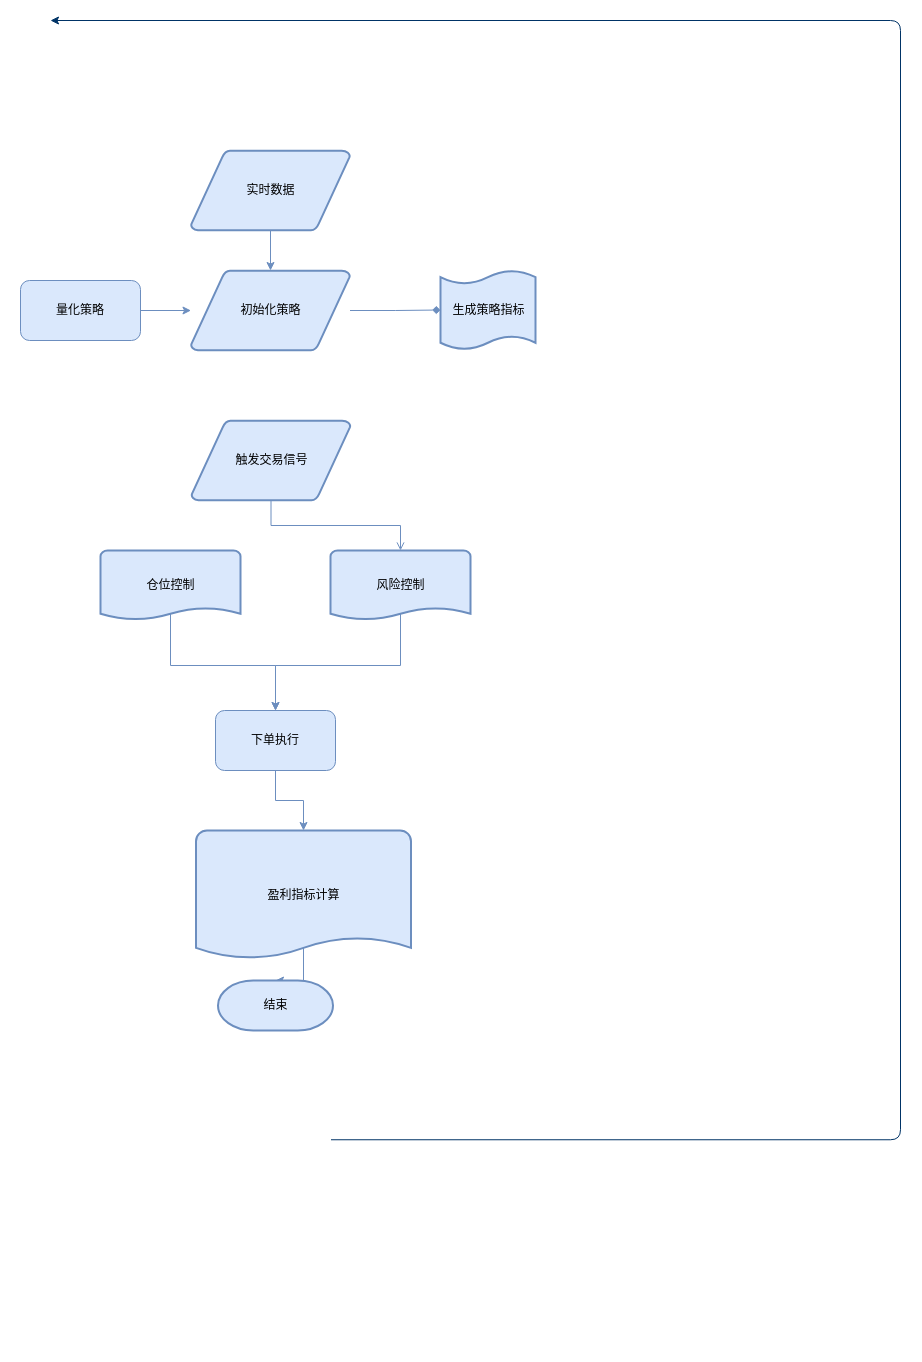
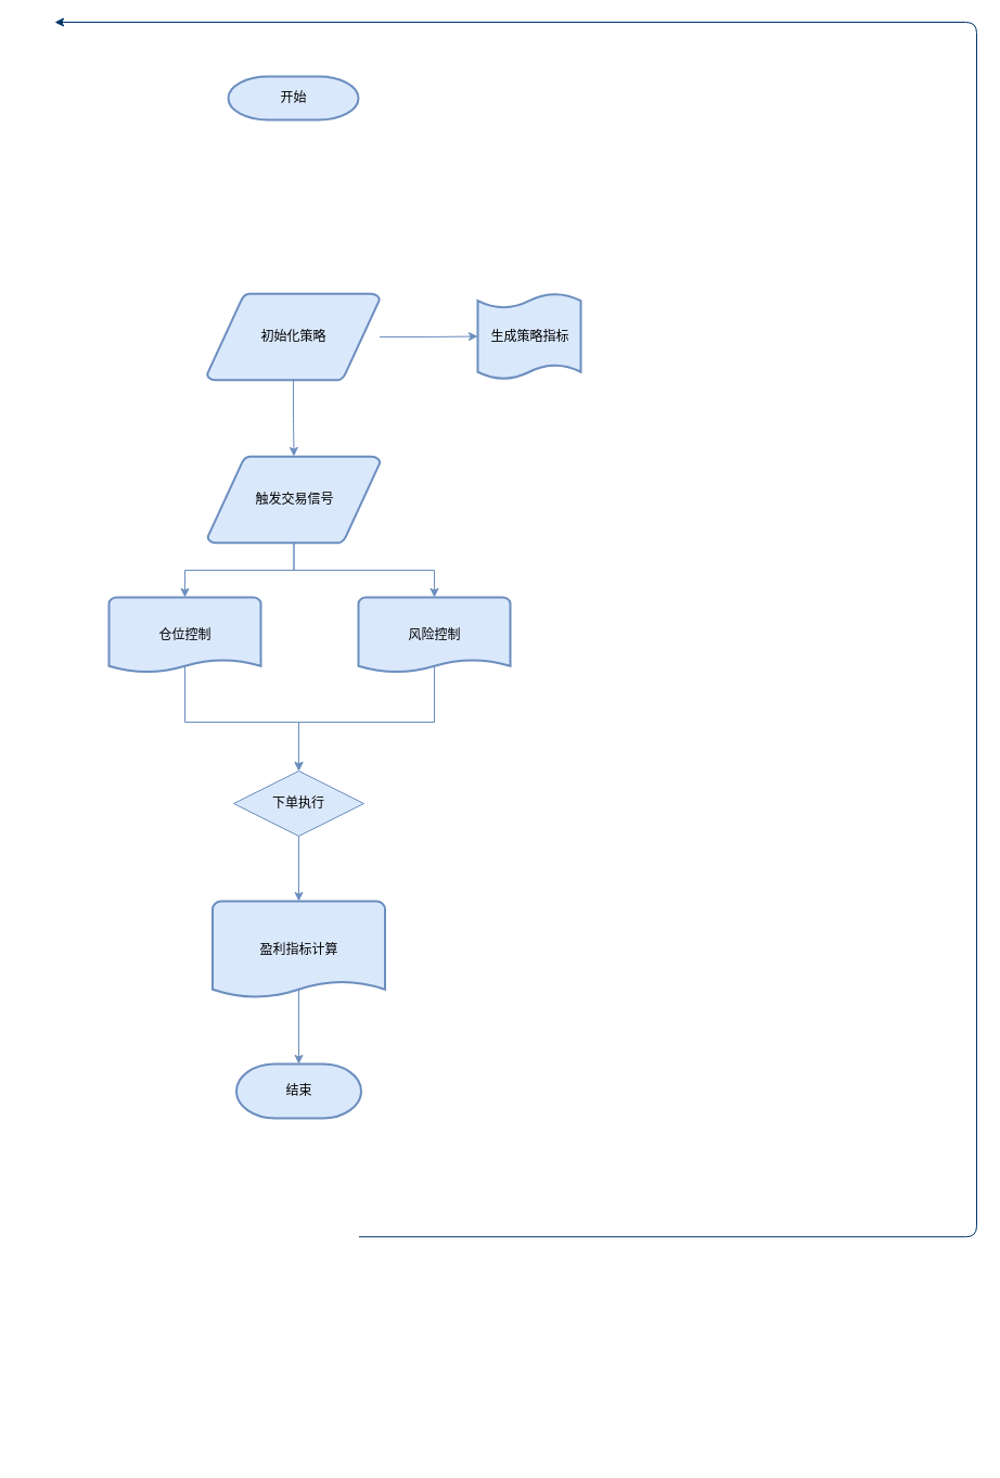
  <mxCell id="0" />
  <mxCell id="1" parent="0" />
- <mxCell id="3" value="实时数据" style="shape=mxgraph.flowchart.data;strokeWidth=2;gradientDirection=north;fontStyle=0;html=1;fillColor=#dae8fc;strokeColor=#6c8ebf;" parent="1" vertex="1"><mxGeometry x="190.5" y="150" width="159" height="80" as="geometry" /></mxCell>
- <mxCell id="5" style="edgeStyle=orthogonalEdgeStyle;rounded=0;orthogonalLoop=1;jettySize=auto;html=1;fillColor=#dae8fc;strokeColor=#6c8ebf;endArrow=open;" edge="1" parent="1" source="6" target="20"><mxGeometry relative="1" as="geometry" /></mxCell>
+ <mxCell id="2" value="开始" style="shape=mxgraph.flowchart.terminator;strokeWidth=2;gradientDirection=north;fontStyle=0;html=1;fillColor=#dae8fc;strokeColor=#6c8ebf;" parent="1" vertex="1"><mxGeometry x="210" y="70" width="120" height="40" as="geometry" /></mxCell>
+ <mxCell id="4" style="edgeStyle=orthogonalEdgeStyle;rounded=0;orthogonalLoop=1;jettySize=auto;html=1;exitX=0.5;exitY=1;exitDx=0;exitDy=0;exitPerimeter=0;fillColor=#dae8fc;strokeColor=#6c8ebf;" edge="1" parent="1" source="6" target="12"><mxGeometry relative="1" as="geometry" /></mxCell>
+ <mxCell id="5" style="edgeStyle=orthogonalEdgeStyle;rounded=0;orthogonalLoop=1;jettySize=auto;html=1;fillColor=#dae8fc;strokeColor=#6c8ebf;" edge="1" parent="1" source="6" target="20"><mxGeometry relative="1" as="geometry" /></mxCell>
  <mxCell id="6" value="触发交易信号" style="shape=mxgraph.flowchart.data;strokeWidth=2;gradientDirection=north;fontStyle=0;html=1;fillColor=#dae8fc;strokeColor=#6c8ebf;" parent="1" vertex="1"><mxGeometry x="191" y="420" width="159" height="80" as="geometry" /></mxCell>
- <mxCell id="7" style="edgeStyle=orthogonalEdgeStyle;rounded=0;orthogonalLoop=1;jettySize=auto;html=1;entryX=0;entryY=0.5;entryDx=0;entryDy=0;entryPerimeter=0;fillColor=#dae8fc;strokeColor=#6c8ebf;endArrow=diamond;" edge="1" parent="1" source="9" target="16"><mxGeometry relative="1" as="geometry" /></mxCell>
+ <mxCell id="7" style="edgeStyle=orthogonalEdgeStyle;rounded=0;orthogonalLoop=1;jettySize=auto;html=1;entryX=0;entryY=0.5;entryDx=0;entryDy=0;entryPerimeter=0;fillColor=#dae8fc;strokeColor=#6c8ebf;" edge="1" parent="1" source="9" target="16"><mxGeometry relative="1" as="geometry" /></mxCell>
+ <mxCell id="8" style="edgeStyle=orthogonalEdgeStyle;rounded=0;orthogonalLoop=1;jettySize=auto;html=1;fillColor=#dae8fc;strokeColor=#6c8ebf;" edge="1" parent="1" source="9" target="6"><mxGeometry relative="1" as="geometry" /></mxCell>
  <mxCell id="9" value="初始化策略" style="shape=mxgraph.flowchart.data;strokeWidth=2;gradientDirection=north;fontStyle=0;html=1;fillColor=#dae8fc;strokeColor=#6c8ebf;" parent="1" vertex="1"><mxGeometry x="190.5" y="270" width="159" height="80" as="geometry" /></mxCell>
- <mxCell id="10" style="fontStyle=1;strokeColor=#6c8ebf;strokeWidth=1;html=1;fillColor=#dae8fc;" parent="1" source="3" target="9" edge="1"><mxGeometry relative="1" as="geometry" /></mxCell>
  <mxCell id="11" style="edgeStyle=orthogonalEdgeStyle;rounded=0;orthogonalLoop=1;jettySize=auto;html=1;exitX=0.5;exitY=0.9;exitDx=0;exitDy=0;exitPerimeter=0;fillColor=#dae8fc;strokeColor=#6c8ebf;" edge="1" parent="1" source="12" target="22"><mxGeometry relative="1" as="geometry" /></mxCell>
  <mxCell id="12" value="仓位控制" style="shape=mxgraph.flowchart.document;strokeWidth=2;gradientDirection=north;fontStyle=0;html=1;fillColor=#dae8fc;strokeColor=#6c8ebf;" parent="1" vertex="1"><mxGeometry x="100" y="550" width="140" height="70" as="geometry" /></mxCell>
  <mxCell id="13" style="edgeStyle=orthogonalEdgeStyle;rounded=0;orthogonalLoop=1;jettySize=auto;html=1;exitX=0.5;exitY=0.9;exitDx=0;exitDy=0;exitPerimeter=0;fillColor=#dae8fc;strokeColor=#6c8ebf;" edge="1" parent="1" source="14" target="23"><mxGeometry relative="1" as="geometry" /></mxCell>
- <mxCell id="14" value="盈利指标计算" style="shape=mxgraph.flowchart.document;strokeWidth=2;gradientDirection=north;fontStyle=0;html=1;fillColor=#dae8fc;strokeColor=#6c8ebf;" parent="1" vertex="1"><mxGeometry x="195.5" y="830" width="215" height="130" as="geometry" /></mxCell>
+ <mxCell id="14" value="盈利指标计算" style="shape=mxgraph.flowchart.document;strokeWidth=2;gradientDirection=north;fontStyle=0;html=1;fillColor=#dae8fc;strokeColor=#6c8ebf;" parent="1" vertex="1"><mxGeometry x="195.5" y="830" width="159" height="90" as="geometry" /></mxCell>
  <mxCell id="15" value="" style="edgeStyle=elbowEdgeStyle;elbow=horizontal;exitX=1;exitY=0.5;exitPerimeter=0;entryX=0.905;entryY=0.5;entryPerimeter=0;fontStyle=1;strokeColor=#003366;strokeWidth=1;html=1;" parent="1" edge="1"><mxGeometry width="100" height="100" as="geometry"><mxPoint x="330.5" y="1139.25" as="sourcePoint" /><mxPoint x="50" as="targetPoint" y="20" /><Array as="points"><mxPoint x="900" y="1340" /></Array></mxGeometry></mxCell>
  <mxCell id="16" value="生成策略指标" style="shape=mxgraph.flowchart.paper_tape;strokeWidth=2;gradientDirection=north;fontStyle=0;html=1;fillColor=#dae8fc;strokeColor=#6c8ebf;" parent="1" vertex="1"><mxGeometry x="440" y="269" width="95" height="81" as="geometry" /></mxCell>
- <mxCell id="17" style="edgeStyle=orthogonalEdgeStyle;rounded=0;orthogonalLoop=1;jettySize=auto;html=1;fillColor=#dae8fc;strokeColor=#6c8ebf;" edge="1" parent="1" source="18" target="9"><mxGeometry relative="1" as="geometry" /></mxCell>
- <mxCell id="18" value="量化策略" style="rounded=1;whiteSpace=wrap;html=1;fillColor=#dae8fc;strokeColor=#6c8ebf;" vertex="1" parent="1"><mxGeometry x="20" y="280" width="120" height="60" as="geometry" /></mxCell>
  <mxCell id="19" style="edgeStyle=orthogonalEdgeStyle;rounded=0;orthogonalLoop=1;jettySize=auto;html=1;exitX=0.5;exitY=0.9;exitDx=0;exitDy=0;exitPerimeter=0;fillColor=#dae8fc;strokeColor=#6c8ebf;" edge="1" parent="1" source="20" target="22"><mxGeometry relative="1" as="geometry" /></mxCell>
  <mxCell id="20" value="风险控制" style="shape=mxgraph.flowchart.document;strokeWidth=2;gradientDirection=north;fontStyle=0;html=1;fillColor=#dae8fc;strokeColor=#6c8ebf;" vertex="1" parent="1"><mxGeometry x="330" y="550" width="140" height="70" as="geometry" /></mxCell>
  <mxCell id="21" style="edgeStyle=orthogonalEdgeStyle;rounded=0;orthogonalLoop=1;jettySize=auto;html=1;exitX=0.5;exitY=1;exitDx=0;exitDy=0;fillColor=#dae8fc;strokeColor=#6c8ebf;" edge="1" parent="1" source="22" target="14"><mxGeometry relative="1" as="geometry" /></mxCell>
- <mxCell id="22" value="下单执行" style="rounded=1;whiteSpace=wrap;html=1;fillColor=#dae8fc;strokeColor=#6c8ebf;" vertex="1" parent="1"><mxGeometry x="215" y="710" width="120" height="60" as="geometry" /></mxCell>
+ <mxCell id="22" value="下单执行" style="rhombus;whiteSpace=wrap;html=1;fillColor=#dae8fc;strokeColor=#6c8ebf;" vertex="1" parent="1"><mxGeometry x="215" y="710" width="120" height="60" as="geometry" /></mxCell>
  <mxCell id="23" value="结束" style="shape=mxgraph.flowchart.terminator;strokeWidth=2;gradientDirection=north;fontStyle=0;html=1;fillColor=#dae8fc;strokeColor=#6c8ebf;" vertex="1" parent="1"><mxGeometry x="217.5" y="980" width="115" height="50" as="geometry" /></mxCell>
